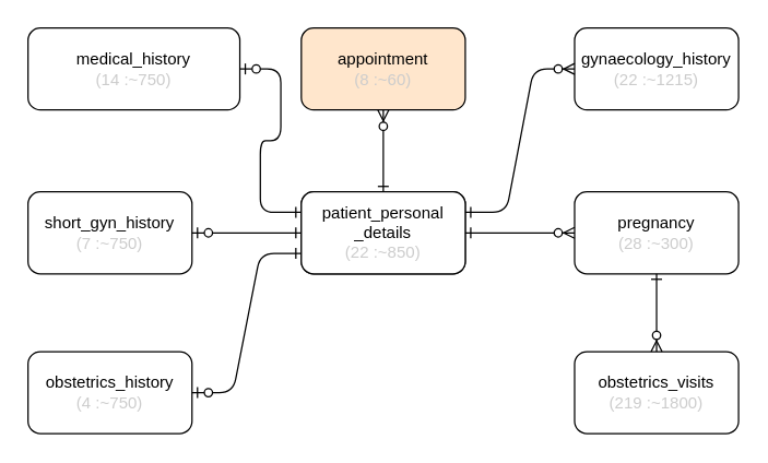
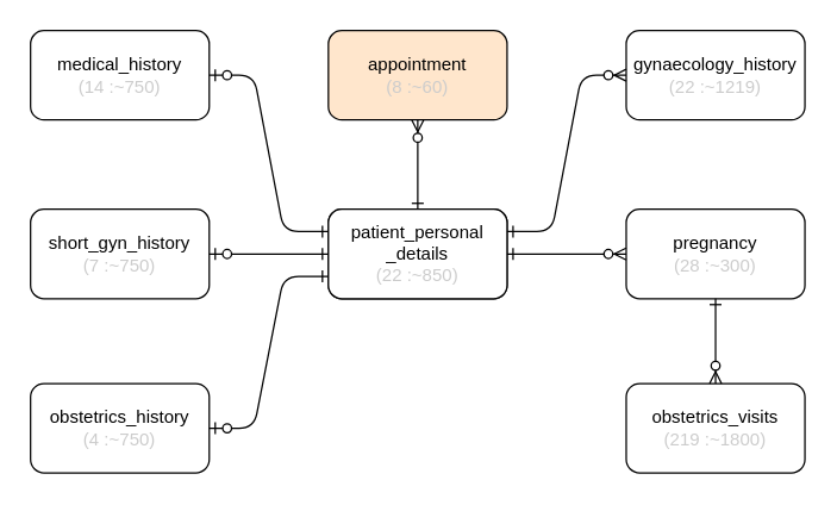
  <mxCell id="0" />
  <mxCell id="1" parent="0" />
  <mxCell id="2" value="personal_details&lt;br&gt;&lt;font color=&quot;#cccccc&quot;&gt;(22 :~800)&lt;/font&gt;" style="rounded=1;whiteSpace=wrap;html=1;" parent="1" vertex="1"><mxGeometry x="220" y="140" width="120" height="60" as="geometry" /></mxCell>
  <mxCell id="3" value="appointment&lt;br&gt;&lt;font color=&quot;#cccccc&quot;&gt;(8 :~60)&lt;/font&gt;" style="rounded=1;whiteSpace=wrap;html=1;fillColor=#ffe6cc;" vertex="1" parent="1"><mxGeometry x="220" y="20" width="120" height="60" as="geometry" /></mxCell>
- <mxCell id="4" value="medical_history&lt;br&gt;&lt;font color=&quot;#cccccc&quot;&gt;(14 :~750)&lt;/font&gt;" style="rounded=1;whiteSpace=wrap;html=1;" vertex="1" parent="1"><mxGeometry x="20" y="20" width="155" height="60" as="geometry" /></mxCell>
+ <mxCell id="4" value="medical_history&lt;br&gt;&lt;font color=&quot;#cccccc&quot;&gt;(14 :~750)&lt;/font&gt;" style="rounded=1;whiteSpace=wrap;html=1;" vertex="1" parent="1"><mxGeometry x="20" y="20" width="120" height="60" as="geometry" /></mxCell>
  <mxCell id="5" value="short_gyn_history&lt;br&gt;&lt;font color=&quot;#cccccc&quot;&gt;(7 :~750)&lt;/font&gt;" style="rounded=1;whiteSpace=wrap;html=1;" vertex="1" parent="1"><mxGeometry x="20" y="140" width="120" height="60" as="geometry" /></mxCell>
  <mxCell id="6" value="obstetrics_history&lt;br&gt;&lt;font color=&quot;#cccccc&quot;&gt;(4 :~750)&lt;/font&gt;" style="rounded=1;whiteSpace=wrap;html=1;" vertex="1" parent="1"><mxGeometry x="20" y="257" width="120" height="60" as="geometry" /></mxCell>
  <mxCell id="7" value="patient_personal&lt;br&gt;_details&lt;br&gt;&lt;font color=&quot;#cccccc&quot;&gt;(22 :~850)&lt;/font&gt;" style="rounded=1;whiteSpace=wrap;html=1;" vertex="1" parent="1"><mxGeometry x="220" y="140" width="120" height="60" as="geometry" /></mxCell>
  <mxCell id="8" value="" style="endArrow=ERone;html=1;entryX=0;entryY=0.75;entryDx=0;entryDy=0;edgeStyle=entityRelationEdgeStyle;startArrow=ERzeroToOne;startFill=1;endFill=0;exitX=1;exitY=0.5;exitDx=0;exitDy=0;" edge="1" parent="1" source="6" target="7"><mxGeometry width="50" height="50" relative="1" as="geometry"><mxPoint x="140" y="137" as="sourcePoint" /><mxPoint x="429" y="54" as="targetPoint" /></mxGeometry></mxCell>
- <mxCell id="9" value="gynaecology_history&lt;br&gt;&lt;font color=&quot;#cccccc&quot;&gt;(22 :~1215)&lt;/font&gt;" style="rounded=1;whiteSpace=wrap;html=1;" vertex="1" parent="1"><mxGeometry x="420" y="20" width="120" height="60" as="geometry" /></mxCell>
+ <mxCell id="9" value="gynaecology_history&lt;br&gt;&lt;font color=&quot;#cccccc&quot;&gt;(22 :~1219)&lt;/font&gt;" style="rounded=1;whiteSpace=wrap;html=1;" vertex="1" parent="1"><mxGeometry x="420" y="20" width="120" height="60" as="geometry" /></mxCell>
  <mxCell id="10" value="" style="endArrow=ERzeroToMany;html=1;entryX=0;entryY=0.5;entryDx=0;entryDy=0;edgeStyle=entityRelationEdgeStyle;startArrow=ERone;startFill=0;endFill=1;exitX=1;exitY=0.25;exitDx=0;exitDy=0;" edge="1" parent="1" source="7" target="9"><mxGeometry width="50" height="50" relative="1" as="geometry"><mxPoint x="350" y="180" as="sourcePoint" /><mxPoint x="430" y="180" as="targetPoint" /></mxGeometry></mxCell>
  <mxCell id="11" value="" style="endArrow=ERzeroToMany;html=1;entryX=0.5;entryY=1;entryDx=0;entryDy=0;startArrow=ERone;startFill=0;endFill=1;exitX=0.5;exitY=0;exitDx=0;exitDy=0;" edge="1" parent="1" source="7" target="3"><mxGeometry width="50" height="50" relative="1" as="geometry"><mxPoint x="350" y="195" as="sourcePoint" /><mxPoint x="430" y="300" as="targetPoint" /></mxGeometry></mxCell>
  <mxCell id="12" value="" style="endArrow=ERone;html=1;entryX=0;entryY=0.5;entryDx=0;entryDy=0;edgeStyle=entityRelationEdgeStyle;startArrow=ERzeroToOne;startFill=1;endFill=0;exitX=1;exitY=0.5;exitDx=0;exitDy=0;" edge="1" parent="1" source="5" target="7"><mxGeometry width="50" height="50" relative="1" as="geometry"><mxPoint x="150" y="297" as="sourcePoint" /><mxPoint x="230" y="195" as="targetPoint" /></mxGeometry></mxCell>
  <mxCell id="13" value="" style="endArrow=ERone;html=1;entryX=0;entryY=0.25;entryDx=0;entryDy=0;edgeStyle=entityRelationEdgeStyle;startArrow=ERzeroToOne;startFill=1;endFill=0;exitX=1;exitY=0.5;exitDx=0;exitDy=0;" edge="1" parent="1" source="4" target="7"><mxGeometry width="50" height="50" relative="1" as="geometry"><mxPoint x="150" y="180" as="sourcePoint" /><mxPoint x="230" y="180" as="targetPoint" /></mxGeometry></mxCell>
  <mxCell id="14" value="pregnancy&lt;br&gt;&lt;font color=&quot;#cccccc&quot;&gt;(28 :~300)&lt;/font&gt;" style="rounded=1;whiteSpace=wrap;html=1;" vertex="1" parent="1"><mxGeometry x="420" y="140" width="120" height="60" as="geometry" /></mxCell>
  <mxCell id="15" value="" style="endArrow=ERzeroToMany;html=1;entryX=0;entryY=0.5;entryDx=0;entryDy=0;edgeStyle=entityRelationEdgeStyle;startArrow=ERone;startFill=0;endFill=1;exitX=1;exitY=0.5;exitDx=0;exitDy=0;" edge="1" parent="1" source="7" target="14"><mxGeometry width="50" height="50" relative="1" as="geometry"><mxPoint x="350" y="165" as="sourcePoint" /><mxPoint x="430" y="60" as="targetPoint" /></mxGeometry></mxCell>
  <mxCell id="16" value="obstetrics_visits&lt;br&gt;&lt;font color=&quot;#cccccc&quot;&gt;(219 :~1800)&lt;/font&gt;" style="rounded=1;whiteSpace=wrap;html=1;" vertex="1" parent="1"><mxGeometry x="420" y="257" width="120" height="60" as="geometry" /></mxCell>
  <mxCell id="17" value="" style="endArrow=ERzeroToMany;html=1;entryX=0.5;entryY=0;entryDx=0;entryDy=0;startArrow=ERone;startFill=0;endFill=1;exitX=0.5;exitY=1;exitDx=0;exitDy=0;" edge="1" parent="1" source="14" target="16"><mxGeometry width="50" height="50" relative="1" as="geometry"><mxPoint x="350" y="180" as="sourcePoint" /><mxPoint x="430" y="180" as="targetPoint" /></mxGeometry></mxCell>
